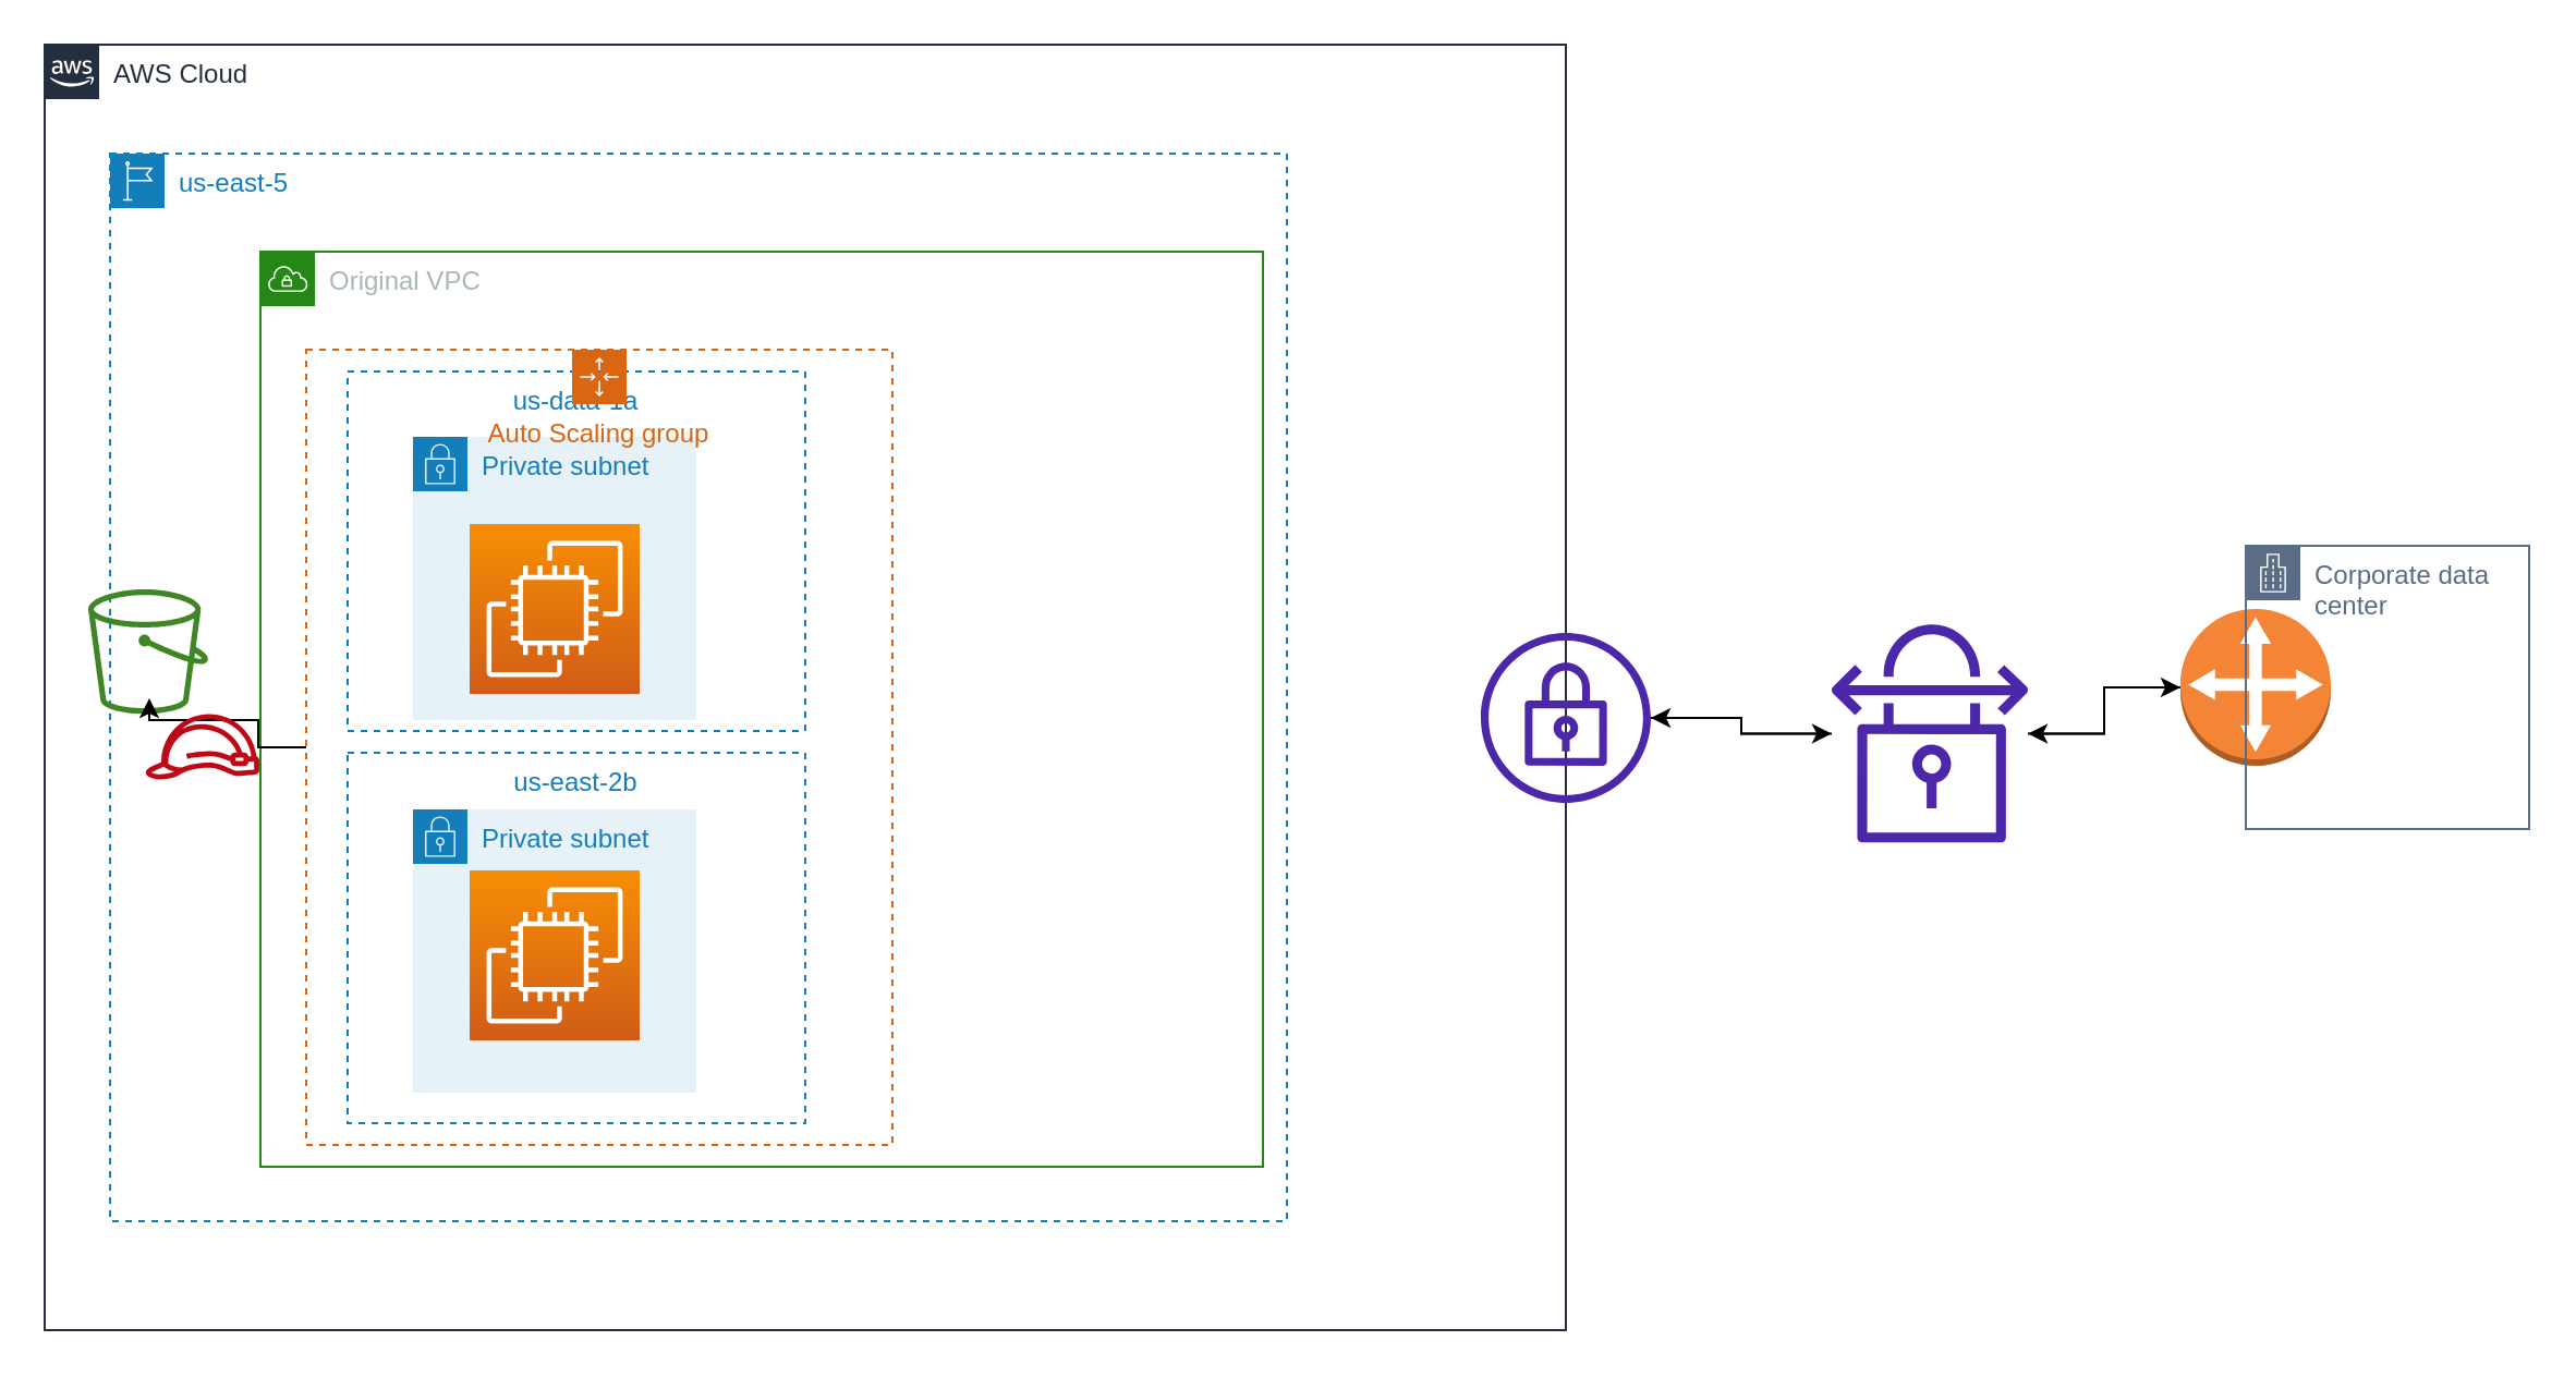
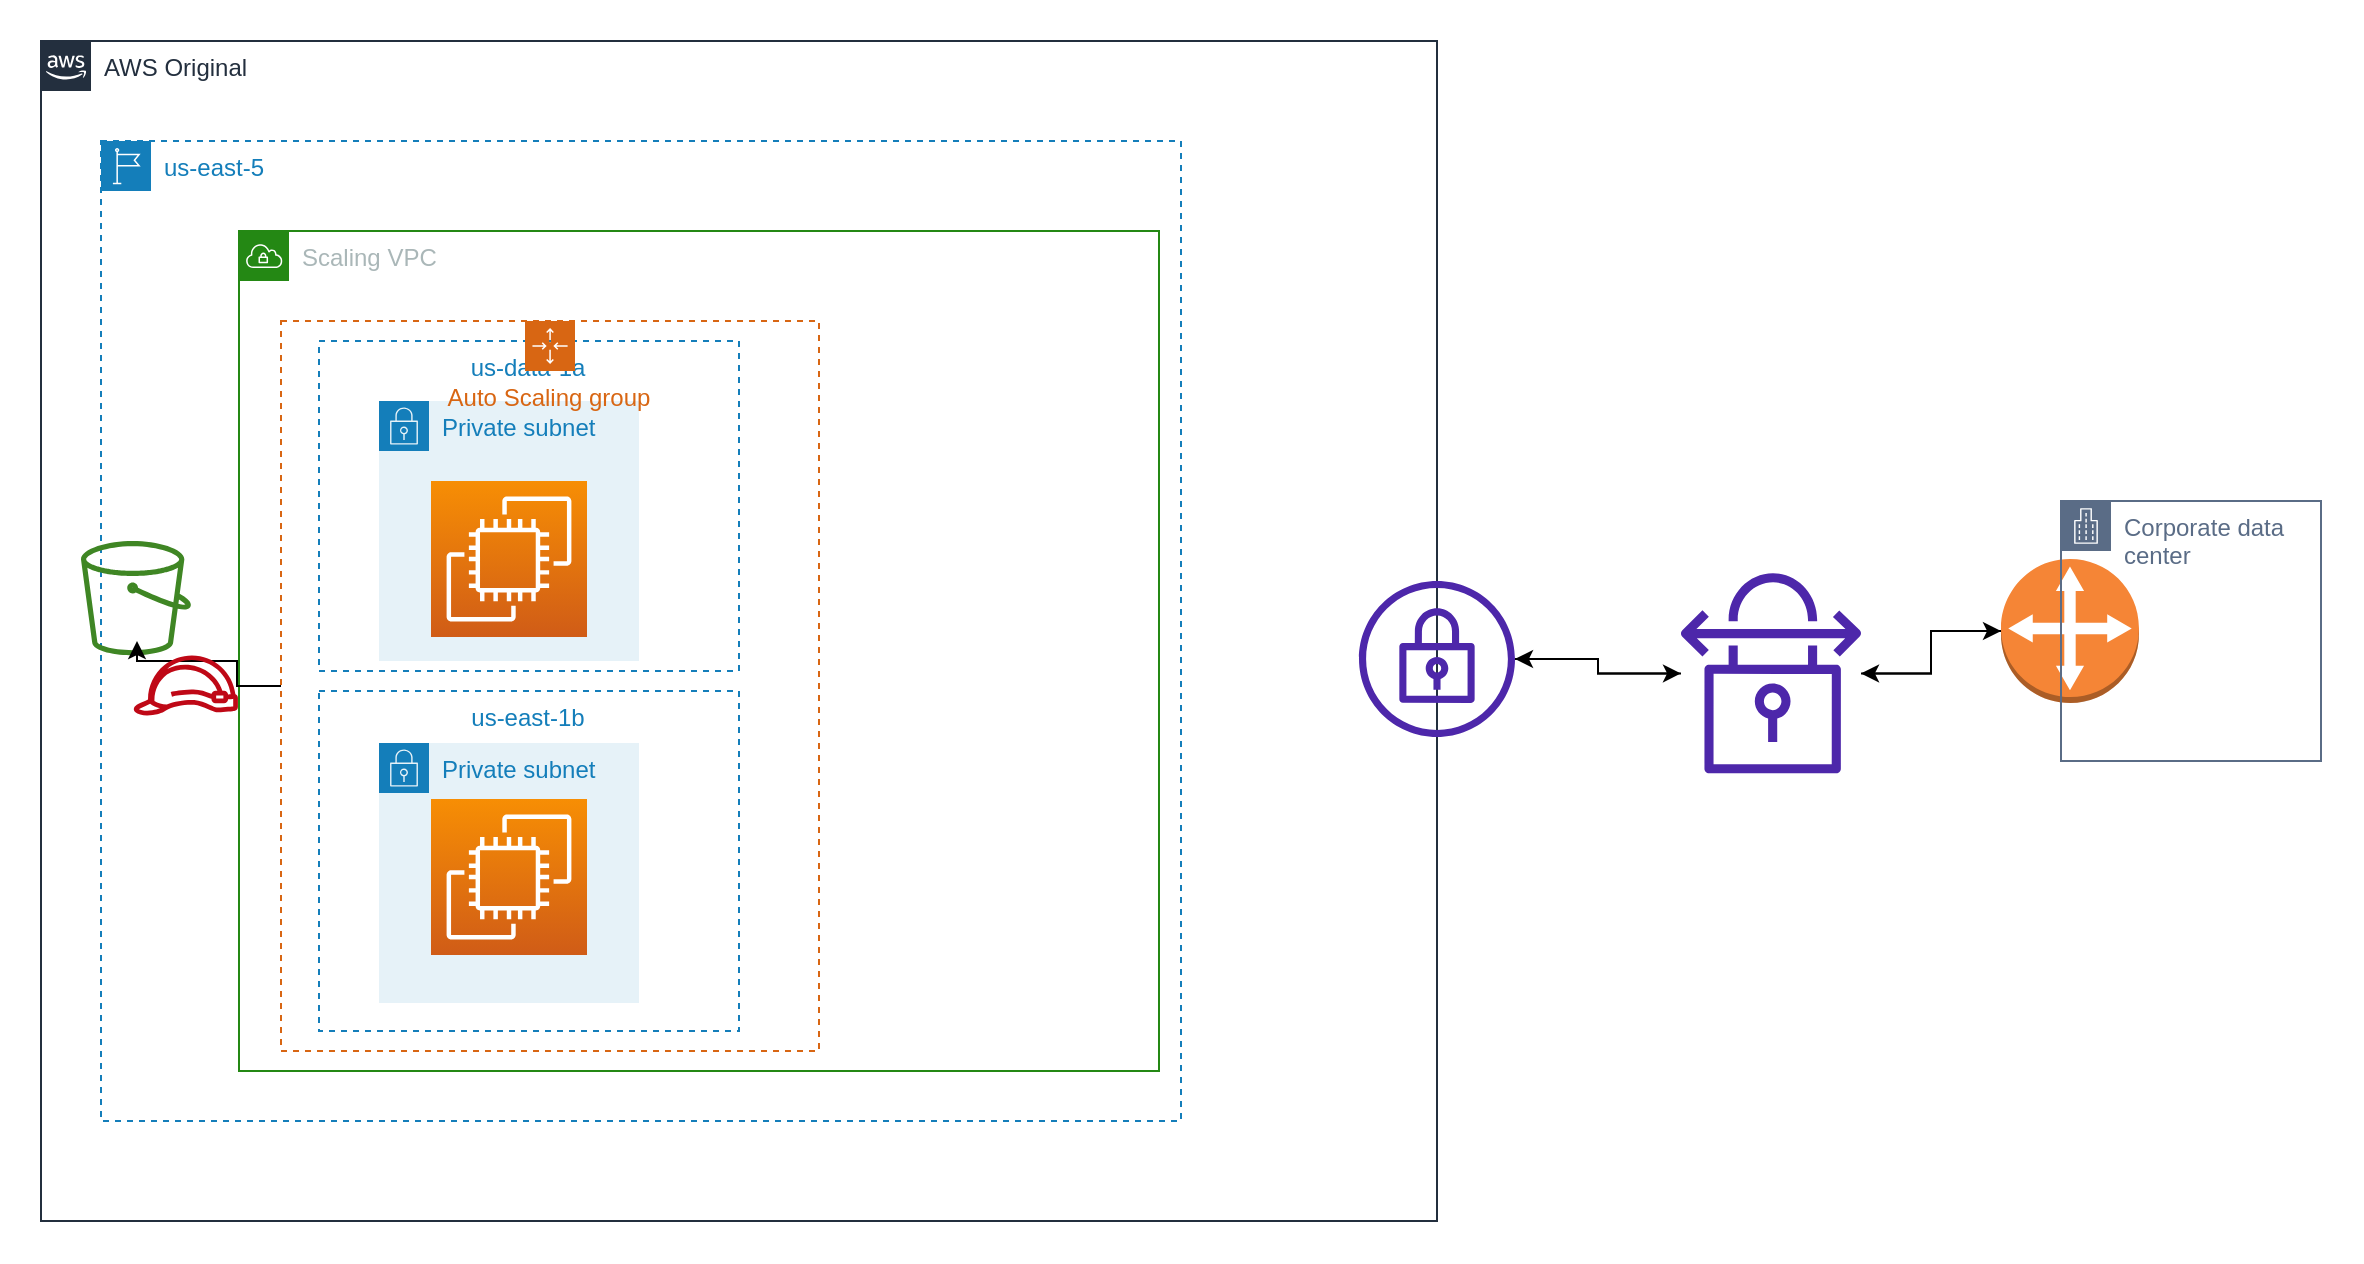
  <mxCell id="0" />
  <mxCell id="1" parent="0" />
- <mxCell id="2" value="AWS Cloud" style="points=[[0,0],[0.25,0],[0.5,0],[0.75,0],[1,0],[1,0.25],[1,0.5],[1,0.75],[1,1],[0.75,1],[0.5,1],[0.25,1],[0,1],[0,0.75],[0,0.5],[0,0.25]];outlineConnect=0;gradientColor=none;html=1;whiteSpace=wrap;fontSize=12;fontStyle=0;container=1;pointerEvents=0;collapsible=0;recursiveResize=0;shape=mxgraph.aws4.group;grIcon=mxgraph.aws4.group_aws_cloud_alt;strokeColor=#232F3E;fillColor=none;verticalAlign=top;align=left;spacingLeft=30;fontColor=#232F3E;dashed=0;" parent="1" vertex="1"><mxGeometry x="20" y="20" width="698" height="590" as="geometry" /></mxCell>
+ <mxCell id="2" value="AWS Original" style="points=[[0,0],[0.25,0],[0.5,0],[0.75,0],[1,0],[1,0.25],[1,0.5],[1,0.75],[1,1],[0.75,1],[0.5,1],[0.25,1],[0,1],[0,0.75],[0,0.5],[0,0.25]];outlineConnect=0;gradientColor=none;html=1;whiteSpace=wrap;fontSize=12;fontStyle=0;container=1;pointerEvents=0;collapsible=0;recursiveResize=0;shape=mxgraph.aws4.group;grIcon=mxgraph.aws4.group_aws_cloud_alt;strokeColor=#232F3E;fillColor=none;verticalAlign=top;align=left;spacingLeft=30;fontColor=#232F3E;dashed=0;" parent="1" vertex="1"><mxGeometry x="20" y="20" width="698" height="590" as="geometry" /></mxCell>
  <mxCell id="3" value="us-east-5" style="points=[[0,0],[0.25,0],[0.5,0],[0.75,0],[1,0],[1,0.25],[1,0.5],[1,0.75],[1,1],[0.75,1],[0.5,1],[0.25,1],[0,1],[0,0.75],[0,0.5],[0,0.25]];outlineConnect=0;gradientColor=none;html=1;whiteSpace=wrap;fontSize=12;fontStyle=0;container=1;pointerEvents=0;collapsible=0;recursiveResize=0;shape=mxgraph.aws4.group;grIcon=mxgraph.aws4.group_region;strokeColor=#147EBA;fillColor=none;verticalAlign=top;align=left;spacingLeft=30;fontColor=#147EBA;dashed=1;" parent="2" vertex="1"><mxGeometry x="30" y="50" width="540" height="490" as="geometry" /></mxCell>
- <mxCell id="4" value="Original VPC" style="points=[[0,0],[0.25,0],[0.5,0],[0.75,0],[1,0],[1,0.25],[1,0.5],[1,0.75],[1,1],[0.75,1],[0.5,1],[0.25,1],[0,1],[0,0.75],[0,0.5],[0,0.25]];outlineConnect=0;gradientColor=none;html=1;whiteSpace=wrap;fontSize=12;fontStyle=0;container=1;pointerEvents=0;collapsible=0;recursiveResize=0;shape=mxgraph.aws4.group;grIcon=mxgraph.aws4.group_vpc;strokeColor=#248814;fillColor=none;verticalAlign=top;align=left;spacingLeft=30;fontColor=#AAB7B8;dashed=0;" parent="3" vertex="1"><mxGeometry x="69" y="45" width="460" height="420" as="geometry" /></mxCell>
+ <mxCell id="4" value="Scaling VPC" style="points=[[0,0],[0.25,0],[0.5,0],[0.75,0],[1,0],[1,0.25],[1,0.5],[1,0.75],[1,1],[0.75,1],[0.5,1],[0.25,1],[0,1],[0,0.75],[0,0.5],[0,0.25]];outlineConnect=0;gradientColor=none;html=1;whiteSpace=wrap;fontSize=12;fontStyle=0;container=1;pointerEvents=0;collapsible=0;recursiveResize=0;shape=mxgraph.aws4.group;grIcon=mxgraph.aws4.group_vpc;strokeColor=#248814;fillColor=none;verticalAlign=top;align=left;spacingLeft=30;fontColor=#AAB7B8;dashed=0;" parent="3" vertex="1"><mxGeometry x="69" y="45" width="460" height="420" as="geometry" /></mxCell>
  <mxCell id="5" value="us-data-1a" style="fillColor=none;strokeColor=#147EBA;dashed=1;verticalAlign=top;fontStyle=0;fontColor=#147EBA;whiteSpace=wrap;html=1;" parent="4" vertex="1"><mxGeometry x="40" y="55" width="210" height="165" as="geometry" /></mxCell>
  <mxCell id="6" value="Private subnet" style="points=[[0,0],[0.25,0],[0.5,0],[0.75,0],[1,0],[1,0.25],[1,0.5],[1,0.75],[1,1],[0.75,1],[0.5,1],[0.25,1],[0,1],[0,0.75],[0,0.5],[0,0.25]];outlineConnect=0;gradientColor=none;html=1;whiteSpace=wrap;fontSize=12;fontStyle=0;container=1;pointerEvents=0;collapsible=0;recursiveResize=0;shape=mxgraph.aws4.group;grIcon=mxgraph.aws4.group_security_group;grStroke=0;strokeColor=#147EBA;fillColor=#E6F2F8;verticalAlign=top;align=left;spacingLeft=30;fontColor=#147EBA;dashed=0;" parent="4" vertex="1"><mxGeometry x="70" y="85" width="130" height="130" as="geometry" /></mxCell>
  <mxCell id="7" value="" style="sketch=0;points=[[0,0,0],[0.25,0,0],[0.5,0,0],[0.75,0,0],[1,0,0],[0,1,0],[0.25,1,0],[0.5,1,0],[0.75,1,0],[1,1,0],[0,0.25,0],[0,0.5,0],[0,0.75,0],[1,0.25,0],[1,0.5,0],[1,0.75,0]];outlineConnect=0;fontColor=#232F3E;gradientColor=#F78E04;gradientDirection=north;fillColor=#D05C17;strokeColor=#ffffff;dashed=0;verticalLabelPosition=bottom;verticalAlign=top;align=center;html=1;fontSize=12;fontStyle=0;aspect=fixed;shape=mxgraph.aws4.resourceIcon;resIcon=mxgraph.aws4.ec2;" vertex="1" parent="6"><mxGeometry x="26" y="40" width="78" height="78" as="geometry" /></mxCell>
- <mxCell id="8" value="us-east-2b" style="fillColor=none;strokeColor=#147EBA;dashed=1;verticalAlign=top;fontStyle=0;fontColor=#147EBA;whiteSpace=wrap;html=1;" vertex="1" parent="4"><mxGeometry x="40" y="230" width="210" height="170" as="geometry" /></mxCell>
+ <mxCell id="8" value="us-east-1b" style="fillColor=none;strokeColor=#147EBA;dashed=1;verticalAlign=top;fontStyle=0;fontColor=#147EBA;whiteSpace=wrap;html=1;" vertex="1" parent="4"><mxGeometry x="40" y="230" width="210" height="170" as="geometry" /></mxCell>
  <mxCell id="9" value="Private subnet" style="points=[[0,0],[0.25,0],[0.5,0],[0.75,0],[1,0],[1,0.25],[1,0.5],[1,0.75],[1,1],[0.75,1],[0.5,1],[0.25,1],[0,1],[0,0.75],[0,0.5],[0,0.25]];outlineConnect=0;gradientColor=none;html=1;whiteSpace=wrap;fontSize=12;fontStyle=0;container=1;pointerEvents=0;collapsible=0;recursiveResize=0;shape=mxgraph.aws4.group;grIcon=mxgraph.aws4.group_security_group;grStroke=0;strokeColor=#147EBA;fillColor=#E6F2F8;verticalAlign=top;align=left;spacingLeft=30;fontColor=#147EBA;dashed=0;" vertex="1" parent="4"><mxGeometry x="70" y="256" width="130" height="130" as="geometry" /></mxCell>
  <mxCell id="10" value="" style="sketch=0;points=[[0,0,0],[0.25,0,0],[0.5,0,0],[0.75,0,0],[1,0,0],[0,1,0],[0.25,1,0],[0.5,1,0],[0.75,1,0],[1,1,0],[0,0.25,0],[0,0.5,0],[0,0.75,0],[1,0.25,0],[1,0.5,0],[1,0.75,0]];outlineConnect=0;fontColor=#232F3E;gradientColor=#F78E04;gradientDirection=north;fillColor=#D05C17;strokeColor=#ffffff;dashed=0;verticalLabelPosition=bottom;verticalAlign=top;align=center;html=1;fontSize=12;fontStyle=0;aspect=fixed;shape=mxgraph.aws4.resourceIcon;resIcon=mxgraph.aws4.ec2;" vertex="1" parent="9"><mxGeometry x="26" y="28" width="78" height="78" as="geometry" /></mxCell>
  <mxCell id="11" value="Auto Scaling group" style="points=[[0,0],[0.25,0],[0.5,0],[0.75,0],[1,0],[1,0.25],[1,0.5],[1,0.75],[1,1],[0.75,1],[0.5,1],[0.25,1],[0,1],[0,0.75],[0,0.5],[0,0.25]];outlineConnect=0;gradientColor=none;html=1;whiteSpace=wrap;fontSize=12;fontStyle=0;container=1;pointerEvents=0;collapsible=0;recursiveResize=0;shape=mxgraph.aws4.groupCenter;grIcon=mxgraph.aws4.group_auto_scaling_group;grStroke=1;strokeColor=#D86613;fillColor=none;verticalAlign=top;align=center;fontColor=#D86613;dashed=1;spacingTop=25;" vertex="1" parent="4"><mxGeometry x="21" y="45" width="269" height="365" as="geometry" /></mxCell>
  <mxCell id="12" value="" style="sketch=0;outlineConnect=0;fontColor=#232F3E;gradientColor=none;fillColor=#3F8624;strokeColor=none;dashed=0;verticalLabelPosition=bottom;verticalAlign=top;align=center;html=1;fontSize=12;fontStyle=0;aspect=fixed;pointerEvents=1;shape=mxgraph.aws4.bucket;" vertex="1" parent="3"><mxGeometry x="-10" y="200" width="55" height="57.2" as="geometry" /></mxCell>
  <mxCell id="13" style="edgeStyle=orthogonalEdgeStyle;rounded=0;orthogonalLoop=1;jettySize=auto;html=1;exitX=0;exitY=0.5;exitDx=0;exitDy=0;" edge="1" parent="3" source="11"><mxGeometry relative="1" as="geometry"><mxPoint x="18" y="250" as="targetPoint" /><Array as="points"><mxPoint x="68" y="273" /><mxPoint x="68" y="260" /></Array></mxGeometry></mxCell>
  <mxCell id="14" value="" style="sketch=0;outlineConnect=0;fontColor=#232F3E;gradientColor=none;fillColor=#BF0816;strokeColor=none;dashed=0;verticalLabelPosition=bottom;verticalAlign=top;align=center;html=1;fontSize=12;fontStyle=0;aspect=fixed;pointerEvents=1;shape=mxgraph.aws4.role;" vertex="1" parent="3"><mxGeometry x="15.82" y="257.2" width="53.18" height="30" as="geometry" /></mxCell>
  <mxCell id="15" value="" style="sketch=0;outlineConnect=0;fontColor=#232F3E;gradientColor=none;fillColor=#4D27AA;strokeColor=none;dashed=0;verticalLabelPosition=bottom;verticalAlign=top;align=center;html=1;fontSize=12;fontStyle=0;aspect=fixed;pointerEvents=1;shape=mxgraph.aws4.vpn_gateway;" vertex="1" parent="2"><mxGeometry x="659" y="270" width="78" height="78" as="geometry" /></mxCell>
  <mxCell id="16" style="edgeStyle=orthogonalEdgeStyle;rounded=0;orthogonalLoop=1;jettySize=auto;html=1;" edge="1" parent="1" source="18" target="15"><mxGeometry relative="1" as="geometry" /></mxCell>
  <mxCell id="17" style="edgeStyle=orthogonalEdgeStyle;rounded=0;orthogonalLoop=1;jettySize=auto;html=1;" edge="1" parent="1" source="18" target="20"><mxGeometry relative="1" as="geometry" /></mxCell>
  <mxCell id="18" value="" style="sketch=0;outlineConnect=0;fontColor=#232F3E;gradientColor=none;fillColor=#4D27AA;strokeColor=none;dashed=0;verticalLabelPosition=bottom;verticalAlign=top;align=center;html=1;fontSize=12;fontStyle=0;aspect=fixed;pointerEvents=1;shape=mxgraph.aws4.vpn_connection;" vertex="1" parent="1"><mxGeometry x="840" y="286" width="90" height="100.29" as="geometry" /></mxCell>
  <mxCell id="19" style="edgeStyle=orthogonalEdgeStyle;rounded=0;orthogonalLoop=1;jettySize=auto;html=1;" edge="1" parent="1" source="20" target="18"><mxGeometry relative="1" as="geometry" /></mxCell>
  <mxCell id="20" value="" style="outlineConnect=0;dashed=0;verticalLabelPosition=bottom;verticalAlign=top;align=center;html=1;shape=mxgraph.aws3.customer_gateway;fillColor=#F58536;gradientColor=none;" vertex="1" parent="1"><mxGeometry x="1000" y="279" width="69" height="72" as="geometry" /></mxCell>
  <mxCell id="21" value="Corporate data center" style="points=[[0,0],[0.25,0],[0.5,0],[0.75,0],[1,0],[1,0.25],[1,0.5],[1,0.75],[1,1],[0.75,1],[0.5,1],[0.25,1],[0,1],[0,0.75],[0,0.5],[0,0.25]];outlineConnect=0;gradientColor=none;html=1;whiteSpace=wrap;fontSize=12;fontStyle=0;container=1;pointerEvents=0;collapsible=0;recursiveResize=0;shape=mxgraph.aws4.group;grIcon=mxgraph.aws4.group_corporate_data_center;strokeColor=#5A6C86;fillColor=none;verticalAlign=top;align=left;spacingLeft=30;fontColor=#5A6C86;dashed=0;" vertex="1" parent="1"><mxGeometry x="1030" y="250" width="130" height="130" as="geometry" /></mxCell>
  <mxCell id="22" style="edgeStyle=orthogonalEdgeStyle;rounded=0;orthogonalLoop=1;jettySize=auto;html=1;" edge="1" parent="1" source="15" target="18"><mxGeometry relative="1" as="geometry" /></mxCell>
